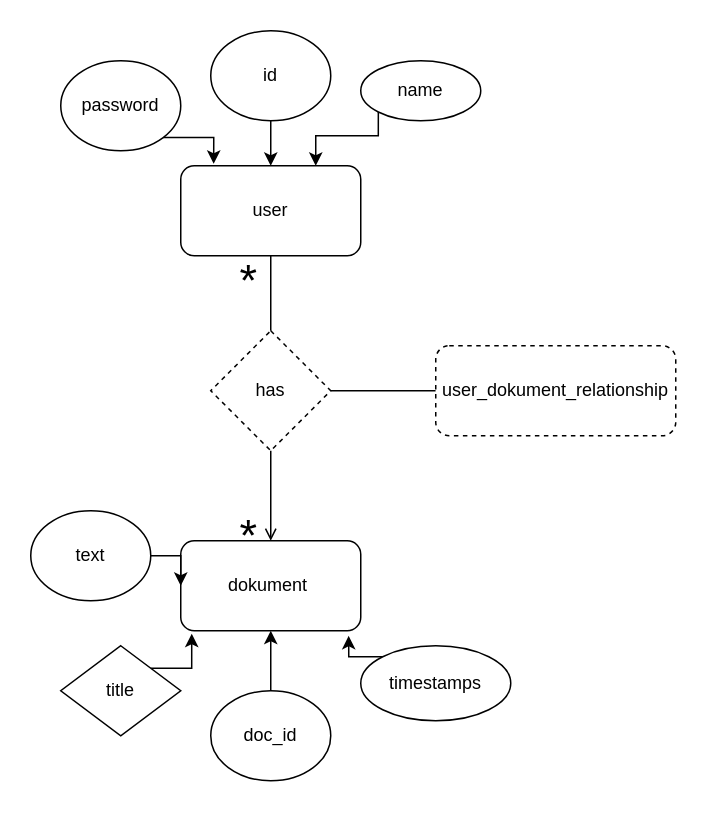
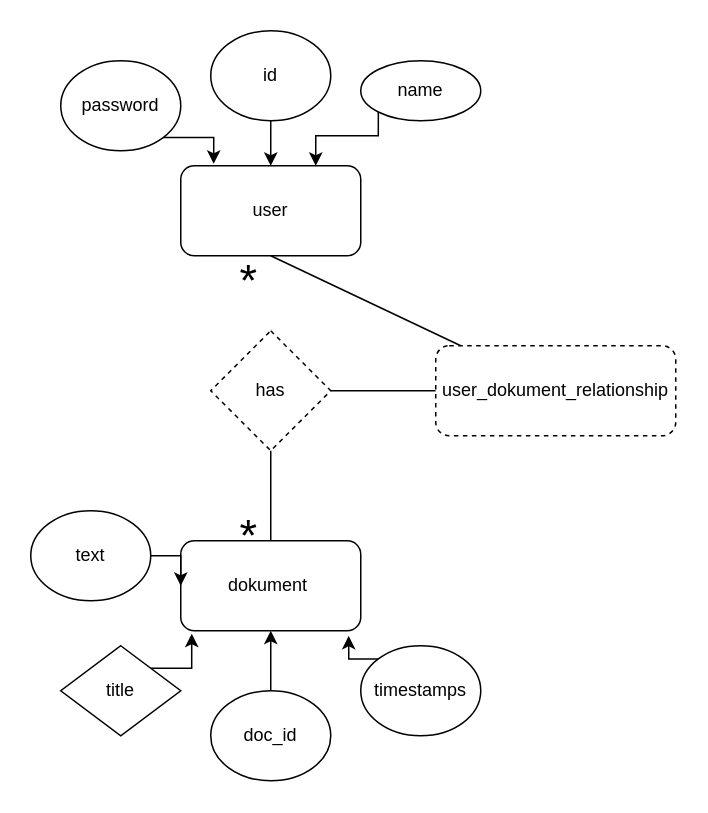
  <mxCell id="0" />
  <mxCell id="1" parent="0" />
  <mxCell id="2" value="user" style="rounded=1;whiteSpace=wrap;html=1;" vertex="1" parent="1"><mxGeometry x="120" y="110" width="120" height="60" as="geometry" /></mxCell>
  <mxCell id="3" value="" style="edgeStyle=orthogonalEdgeStyle;rounded=0;orthogonalLoop=1;jettySize=auto;html=1;" edge="1" parent="1" source="4" target="2"><mxGeometry relative="1" as="geometry" /></mxCell>
  <mxCell id="4" value="id" style="ellipse;whiteSpace=wrap;html=1;" vertex="1" parent="1"><mxGeometry x="140" y="20" width="80" height="60" as="geometry" /></mxCell>
  <mxCell id="5" style="edgeStyle=orthogonalEdgeStyle;rounded=0;orthogonalLoop=1;jettySize=auto;html=1;exitX=0;exitY=1;exitDx=0;exitDy=0;entryX=0.75;entryY=0;entryDx=0;entryDy=0;" edge="1" parent="1" source="6" target="2"><mxGeometry relative="1" as="geometry"><Array as="points"><mxPoint x="252" y="90" /><mxPoint x="210" y="90" /></Array></mxGeometry></mxCell>
  <mxCell id="6" value="name" style="ellipse;whiteSpace=wrap;html=1;" vertex="1" parent="1"><mxGeometry x="240" y="40" width="80" height="40" as="geometry" /></mxCell>
  <mxCell id="7" style="edgeStyle=orthogonalEdgeStyle;rounded=0;orthogonalLoop=1;jettySize=auto;html=1;exitX=1;exitY=1;exitDx=0;exitDy=0;entryX=0.183;entryY=-0.022;entryDx=0;entryDy=0;entryPerimeter=0;" edge="1" parent="1" source="8" target="2"><mxGeometry relative="1" as="geometry" /></mxCell>
  <mxCell id="8" value="password" style="ellipse;whiteSpace=wrap;html=1;" vertex="1" parent="1"><mxGeometry x="40" y="40" width="80" height="60" as="geometry" /></mxCell>
  <mxCell id="9" value="dokument&amp;nbsp;" style="rounded=1;whiteSpace=wrap;html=1;" vertex="1" parent="1"><mxGeometry x="120" y="360" width="120" height="60" as="geometry" /></mxCell>
  <mxCell id="10" value="has" style="rhombus;whiteSpace=wrap;html=1;dashed=1;" vertex="1" parent="1"><mxGeometry x="140" y="220" width="80" height="80" as="geometry" /></mxCell>
- <mxCell id="11" value="" style="endArrow=open;html=1;entryX=0.5;entryY=0;entryDx=0;entryDy=0;exitX=0.5;exitY=1;exitDx=0;exitDy=0;" edge="1" parent="1" source="10" target="9"><mxGeometry width="50" height="50" relative="1" as="geometry"><mxPoint x="40" y="490" as="sourcePoint" /><mxPoint x="90" y="440" as="targetPoint" /></mxGeometry></mxCell>
- <mxCell id="12" value="" style="endArrow=none;html=1;exitX=0.5;exitY=1;exitDx=0;exitDy=0;entryX=0.5;entryY=0;entryDx=0;entryDy=0;" edge="1" parent="1" source="2" target="10"><mxGeometry width="50" height="50" relative="1" as="geometry"><mxPoint x="40" y="490" as="sourcePoint" /><mxPoint x="90" y="440" as="targetPoint" /></mxGeometry></mxCell>
+ <mxCell id="11" value="" style="endArrow=none;html=1;entryX=0.5;entryY=0;entryDx=0;entryDy=0;exitX=0.5;exitY=1;exitDx=0;exitDy=0;" edge="1" parent="1" source="10" target="9"><mxGeometry width="50" height="50" relative="1" as="geometry"><mxPoint x="40" y="490" as="sourcePoint" /><mxPoint x="90" y="440" as="targetPoint" /></mxGeometry></mxCell>
+ <mxCell id="12" value="" style="endArrow=none;html=1;exitX=0.5;exitY=1;exitDx=0;exitDy=0;" edge="1" parent="1" source="2" target="24"><mxGeometry width="50" height="50" relative="1" as="geometry"><mxPoint x="40" y="490" as="sourcePoint" /><mxPoint x="90" y="440" as="targetPoint" /></mxGeometry></mxCell>
  <mxCell id="13" value="" style="endArrow=none;html=1;entryX=1;entryY=0.5;entryDx=0;entryDy=0;" edge="1" parent="1" target="10"><mxGeometry width="50" height="50" relative="1" as="geometry"><mxPoint x="290" y="260" as="sourcePoint" /><mxPoint x="90" y="440" as="targetPoint" /></mxGeometry></mxCell>
  <mxCell id="14" value="" style="edgeStyle=orthogonalEdgeStyle;rounded=0;orthogonalLoop=1;jettySize=auto;html=1;" edge="1" parent="1" source="15" target="9"><mxGeometry relative="1" as="geometry" /></mxCell>
  <mxCell id="15" value="doc_id" style="ellipse;whiteSpace=wrap;html=1;" vertex="1" parent="1"><mxGeometry x="140" y="460" width="80" height="60" as="geometry" /></mxCell>
  <mxCell id="16" style="edgeStyle=orthogonalEdgeStyle;rounded=0;orthogonalLoop=1;jettySize=auto;html=1;exitX=0;exitY=0;exitDx=0;exitDy=0;entryX=0.933;entryY=1.056;entryDx=0;entryDy=0;entryPerimeter=0;" edge="1" parent="1" source="17" target="9"><mxGeometry relative="1" as="geometry" /></mxCell>
- <mxCell id="17" value="timestamps" style="ellipse;whiteSpace=wrap;html=1;" vertex="1" parent="1"><mxGeometry x="240" y="430" width="100" height="50" as="geometry" /></mxCell>
+ <mxCell id="17" value="timestamps" style="ellipse;whiteSpace=wrap;html=1;" vertex="1" parent="1"><mxGeometry x="240" y="430" width="80" height="60" as="geometry" /></mxCell>
  <mxCell id="18" style="edgeStyle=orthogonalEdgeStyle;rounded=0;orthogonalLoop=1;jettySize=auto;html=1;exitX=1;exitY=0;exitDx=0;exitDy=0;entryX=0.061;entryY=1.033;entryDx=0;entryDy=0;entryPerimeter=0;" edge="1" parent="1" source="19" target="9"><mxGeometry relative="1" as="geometry" /></mxCell>
  <mxCell id="19" value="title" style="rhombus;whiteSpace=wrap;html=1;" vertex="1" parent="1"><mxGeometry x="40" y="430" width="80" height="60" as="geometry" /></mxCell>
  <mxCell id="20" value="" style="edgeStyle=orthogonalEdgeStyle;rounded=0;orthogonalLoop=1;jettySize=auto;html=1;" edge="1" parent="1" source="21" target="9"><mxGeometry relative="1" as="geometry" /></mxCell>
  <mxCell id="21" value="text" style="ellipse;whiteSpace=wrap;html=1;" vertex="1" parent="1"><mxGeometry y="340" width="80" height="60" as="geometry" x="20" /></mxCell>
  <mxCell id="22" value="&lt;p style=&quot;line-height: 190%&quot;&gt;&lt;font style=&quot;font-size: 30px&quot;&gt;*&lt;/font&gt;&lt;/p&gt;" style="text;html=1;align=center;verticalAlign=middle;resizable=0;points=[];autosize=1;" vertex="1" parent="1"><mxGeometry x="150" y="160" width="30" height="60" as="geometry" /></mxCell>
  <mxCell id="23" value="&lt;p style=&quot;line-height: 190%&quot;&gt;&lt;font style=&quot;font-size: 30px&quot;&gt;*&lt;/font&gt;&lt;/p&gt;" style="text;html=1;align=center;verticalAlign=middle;resizable=0;points=[];autosize=1;" vertex="1" parent="1"><mxGeometry x="150" y="330" width="30" height="60" as="geometry" /></mxCell>
  <mxCell id="24" value="user_dokument_relationship" style="rounded=1;whiteSpace=wrap;html=1;dashed=1;" vertex="1" parent="1"><mxGeometry x="290" y="230" width="160" height="60" as="geometry" /></mxCell>
